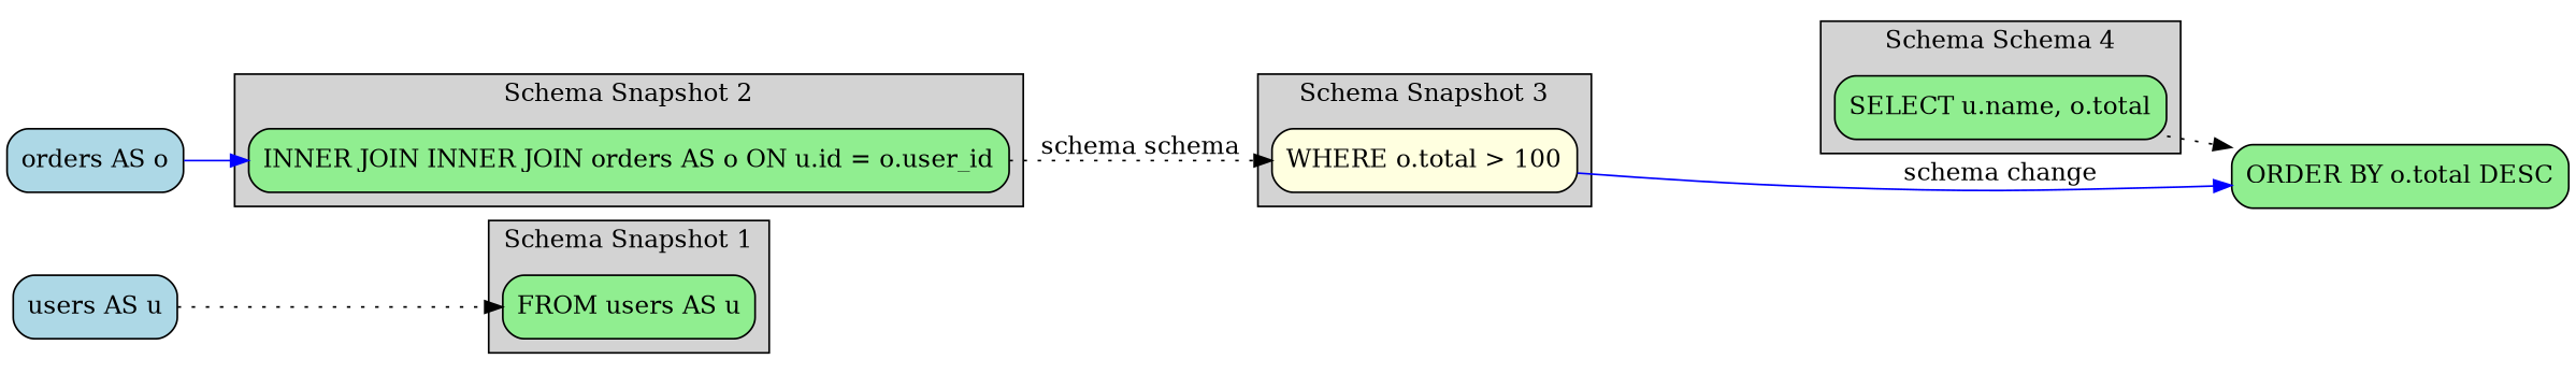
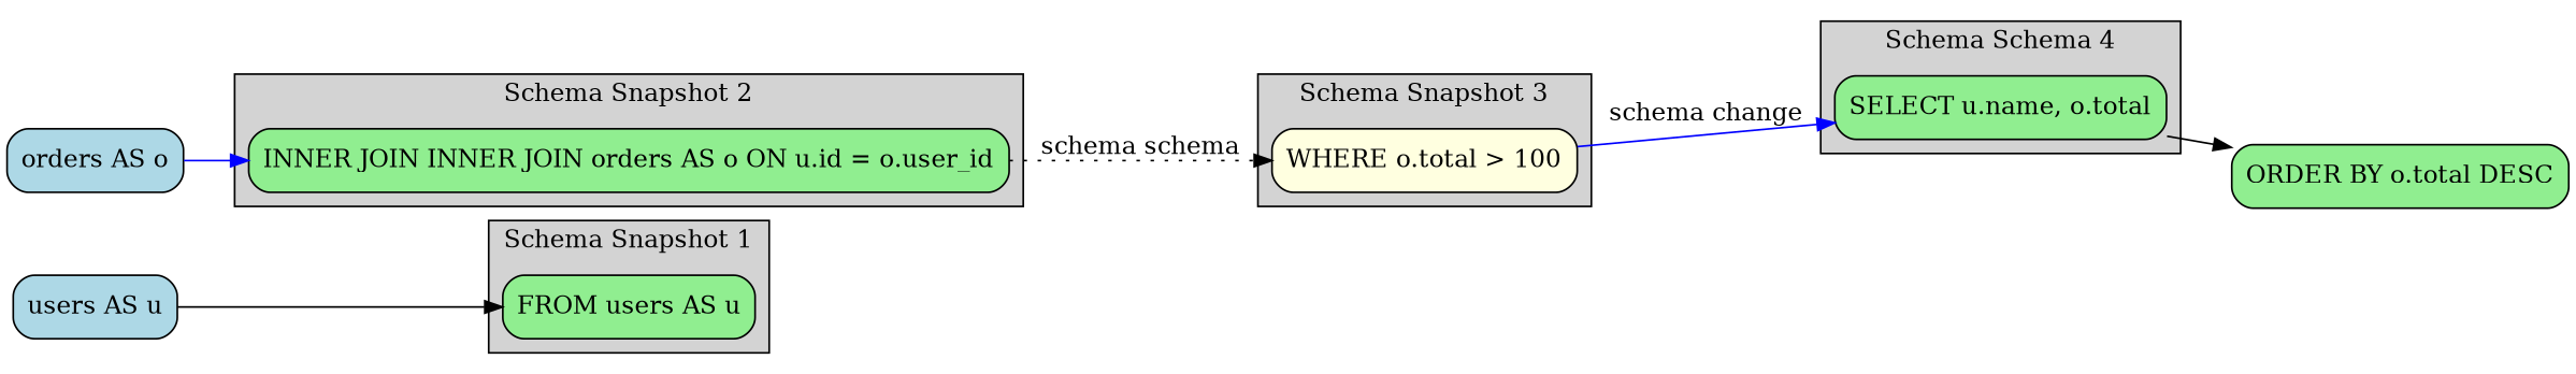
  digraph {
    rankdir=LR
    node [fillcolor=lightgreen shape=box style="filled,rounded"]
    edge [color=black style=dotted]
    n1 [label="FROM users AS u"]
    n2 [label="INNER JOIN INNER JOIN orders AS o ON u.id = o.user_id"]
    n3 [fillcolor=lightyellow label="WHERE o.total > 100"]
    n4 [label="SELECT u.name, o.total"]
    n5 [label="ORDER BY o.total DESC"]
    n6 [fillcolor=lightblue label="users AS u"]
    n7 [fillcolor=lightblue label="orders AS o"]
    subgraph cluster_1 {
      fillcolor=lightgray
      label="Schema Snapshot 1"
      style=filled
      n1
    }
    subgraph cluster_2 {
      fillcolor=lightgray
      label="Schema Snapshot 2"
      style=filled
      n2
    }
    subgraph cluster_3 {
      fillcolor=lightgray
      label="Schema Snapshot 3"
      style=filled
      n3
    }
    subgraph cluster_4 {
      fillcolor=lightgray
      label="Schema Schema 4"
      style=filled
      n4
    }
    n2 -> n3 [label="schema schema"]
-   n3 -> n5 [color=blue label="schema change" style=solid]
-   n4 -> n5
-   n6 -> n1
+   n3 -> n4 [color=blue label="schema change" style=solid]
+   n4 -> n5 [style=solid]
+   n6 -> n1 [style=solid]
    n7 -> n2 [color=blue style=solid]
  }
